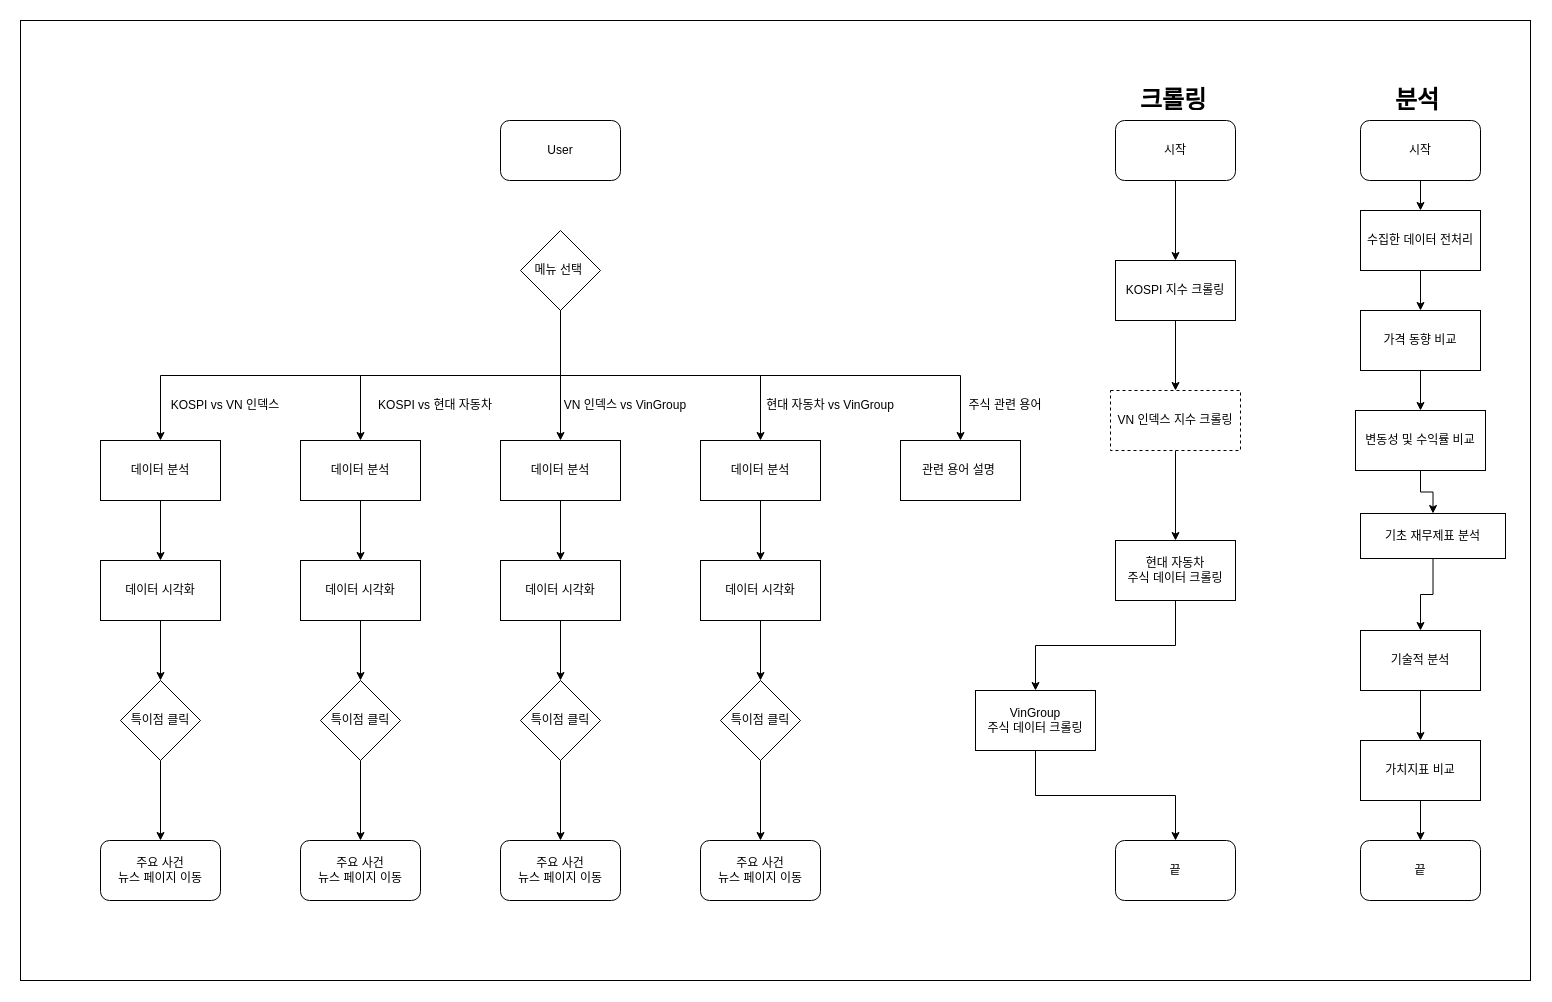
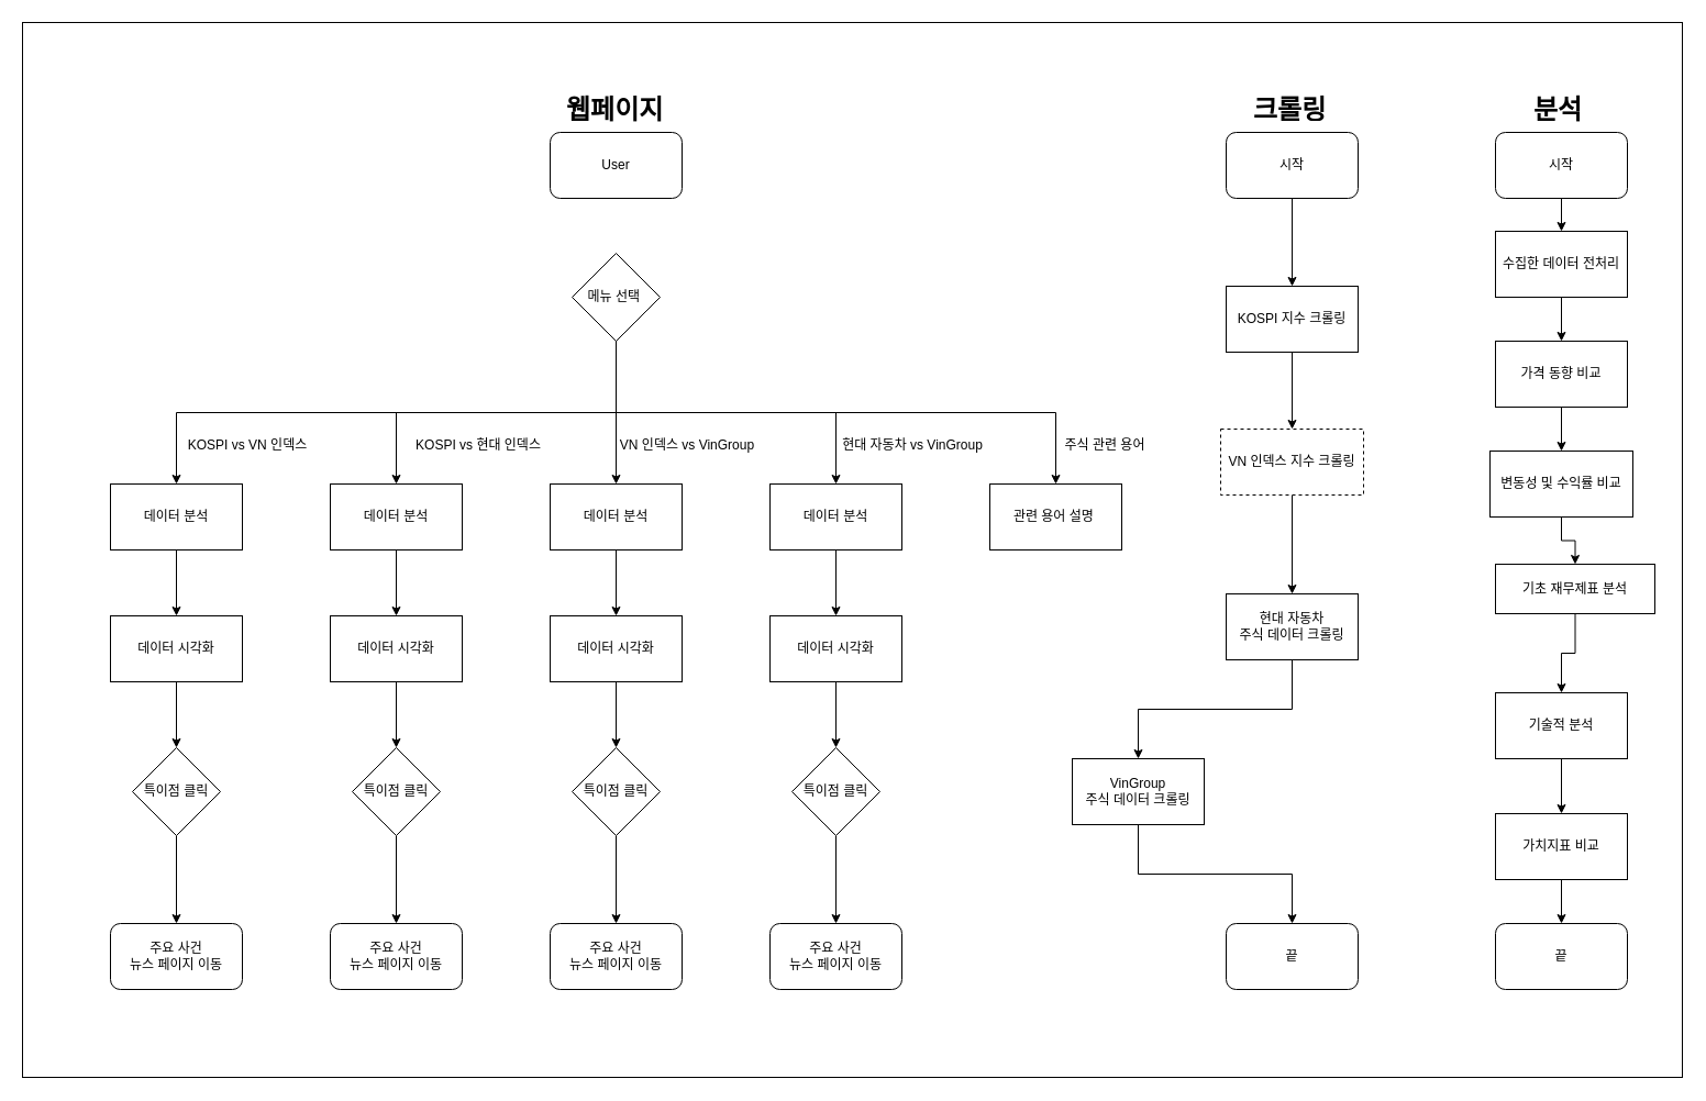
  <mxCell id="0" />
  <mxCell id="1" parent="0" />
  <mxCell id="2" value="" style="rounded=0;whiteSpace=wrap;html=1;" parent="1" vertex="1"><mxGeometry x="20" y="20" width="1510" height="960" as="geometry" /></mxCell>
  <mxCell id="3" value="User" style="rounded=1;whiteSpace=wrap;html=1;" parent="1" vertex="1"><mxGeometry x="500" y="120" width="120" height="60" as="geometry" /></mxCell>
  <mxCell id="4" style="edgeStyle=orthogonalEdgeStyle;rounded=0;orthogonalLoop=1;jettySize=auto;html=1;exitX=0.5;exitY=1;exitDx=0;exitDy=0;entryX=0.5;entryY=0;entryDx=0;entryDy=0;" parent="1" source="9" target="11" edge="1"><mxGeometry relative="1" as="geometry" /></mxCell>
  <mxCell id="5" style="edgeStyle=orthogonalEdgeStyle;rounded=0;orthogonalLoop=1;jettySize=auto;html=1;exitX=0.5;exitY=1;exitDx=0;exitDy=0;entryX=0.5;entryY=0;entryDx=0;entryDy=0;" parent="1" source="9" target="13" edge="1"><mxGeometry relative="1" as="geometry" /></mxCell>
  <mxCell id="6" style="edgeStyle=orthogonalEdgeStyle;rounded=0;orthogonalLoop=1;jettySize=auto;html=1;exitX=0.5;exitY=1;exitDx=0;exitDy=0;entryX=0.5;entryY=0;entryDx=0;entryDy=0;" parent="1" source="9" target="15" edge="1"><mxGeometry relative="1" as="geometry" /></mxCell>
  <mxCell id="7" style="edgeStyle=orthogonalEdgeStyle;rounded=0;orthogonalLoop=1;jettySize=auto;html=1;exitX=0.5;exitY=1;exitDx=0;exitDy=0;entryX=0.5;entryY=0;entryDx=0;entryDy=0;" parent="1" source="9" target="17" edge="1"><mxGeometry relative="1" as="geometry" /></mxCell>
  <mxCell id="8" style="edgeStyle=orthogonalEdgeStyle;rounded=0;orthogonalLoop=1;jettySize=auto;html=1;exitX=0.5;exitY=1;exitDx=0;exitDy=0;entryX=0.5;entryY=0;entryDx=0;entryDy=0;" parent="1" source="9" target="18" edge="1"><mxGeometry relative="1" as="geometry" /></mxCell>
  <mxCell id="9" value="메뉴 선택&amp;nbsp;" style="rhombus;whiteSpace=wrap;html=1;" parent="1" vertex="1"><mxGeometry x="520" y="230" width="80" height="80" as="geometry" /></mxCell>
  <mxCell id="10" style="edgeStyle=orthogonalEdgeStyle;rounded=0;orthogonalLoop=1;jettySize=auto;html=1;exitX=0.5;exitY=1;exitDx=0;exitDy=0;entryX=0.5;entryY=0;entryDx=0;entryDy=0;" parent="1" source="11" target="20" edge="1"><mxGeometry relative="1" as="geometry" /></mxCell>
  <mxCell id="11" value="데이터 분석" style="rounded=0;whiteSpace=wrap;html=1;" parent="1" vertex="1"><mxGeometry x="100" y="440" width="120" height="60" as="geometry" /></mxCell>
  <mxCell id="12" style="edgeStyle=orthogonalEdgeStyle;rounded=0;orthogonalLoop=1;jettySize=auto;html=1;exitX=0.5;exitY=1;exitDx=0;exitDy=0;entryX=0.5;entryY=0;entryDx=0;entryDy=0;" parent="1" source="13" target="22" edge="1"><mxGeometry relative="1" as="geometry" /></mxCell>
  <mxCell id="13" value="데이터 분석" style="rounded=0;whiteSpace=wrap;html=1;" parent="1" vertex="1"><mxGeometry x="300" y="440" width="120" height="60" as="geometry" /></mxCell>
  <mxCell id="14" style="edgeStyle=orthogonalEdgeStyle;rounded=0;orthogonalLoop=1;jettySize=auto;html=1;exitX=0.5;exitY=1;exitDx=0;exitDy=0;entryX=0.5;entryY=0;entryDx=0;entryDy=0;" parent="1" source="15" target="24" edge="1"><mxGeometry relative="1" as="geometry" /></mxCell>
  <mxCell id="15" value="데이터 분석" style="rounded=0;whiteSpace=wrap;html=1;" parent="1" vertex="1"><mxGeometry x="500" y="440" width="120" height="60" as="geometry" /></mxCell>
  <mxCell id="16" style="edgeStyle=orthogonalEdgeStyle;rounded=0;orthogonalLoop=1;jettySize=auto;html=1;exitX=0.5;exitY=1;exitDx=0;exitDy=0;entryX=0.5;entryY=0;entryDx=0;entryDy=0;" parent="1" source="17" target="26" edge="1"><mxGeometry relative="1" as="geometry" /></mxCell>
  <mxCell id="17" value="데이터 분석" style="rounded=0;whiteSpace=wrap;html=1;" parent="1" vertex="1"><mxGeometry x="700" y="440" width="120" height="60" as="geometry" /></mxCell>
  <mxCell id="18" value="관련 용어 설명&amp;nbsp;" style="rounded=0;whiteSpace=wrap;html=1;" parent="1" vertex="1"><mxGeometry x="900" y="440" width="120" height="60" as="geometry" /></mxCell>
  <mxCell id="19" style="edgeStyle=orthogonalEdgeStyle;rounded=0;orthogonalLoop=1;jettySize=auto;html=1;exitX=0.5;exitY=1;exitDx=0;exitDy=0;entryX=0.5;entryY=0;entryDx=0;entryDy=0;" parent="1" source="20" target="28" edge="1"><mxGeometry relative="1" as="geometry" /></mxCell>
  <mxCell id="20" value="데이터 시각화" style="rounded=0;whiteSpace=wrap;html=1;" parent="1" vertex="1"><mxGeometry x="100" y="560" width="120" height="60" as="geometry" /></mxCell>
  <mxCell id="21" style="edgeStyle=orthogonalEdgeStyle;rounded=0;orthogonalLoop=1;jettySize=auto;html=1;exitX=0.5;exitY=1;exitDx=0;exitDy=0;entryX=0.5;entryY=0;entryDx=0;entryDy=0;" parent="1" source="22" target="30" edge="1"><mxGeometry relative="1" as="geometry" /></mxCell>
  <mxCell id="22" value="데이터 시각화" style="rounded=0;whiteSpace=wrap;html=1;" parent="1" vertex="1"><mxGeometry x="300" y="560" width="120" height="60" as="geometry" /></mxCell>
  <mxCell id="23" style="edgeStyle=orthogonalEdgeStyle;rounded=0;orthogonalLoop=1;jettySize=auto;html=1;exitX=0.5;exitY=1;exitDx=0;exitDy=0;entryX=0.5;entryY=0;entryDx=0;entryDy=0;" parent="1" source="24" target="32" edge="1"><mxGeometry relative="1" as="geometry" /></mxCell>
  <mxCell id="24" value="데이터 시각화" style="rounded=0;whiteSpace=wrap;html=1;" parent="1" vertex="1"><mxGeometry x="500" y="560" width="120" height="60" as="geometry" /></mxCell>
  <mxCell id="25" style="edgeStyle=orthogonalEdgeStyle;rounded=0;orthogonalLoop=1;jettySize=auto;html=1;exitX=0.5;exitY=1;exitDx=0;exitDy=0;entryX=0.5;entryY=0;entryDx=0;entryDy=0;" parent="1" source="26" target="34" edge="1"><mxGeometry relative="1" as="geometry" /></mxCell>
  <mxCell id="26" value="데이터 시각화" style="rounded=0;whiteSpace=wrap;html=1;" parent="1" vertex="1"><mxGeometry x="700" y="560" width="120" height="60" as="geometry" /></mxCell>
  <mxCell id="27" style="edgeStyle=orthogonalEdgeStyle;rounded=0;orthogonalLoop=1;jettySize=auto;html=1;exitX=0.5;exitY=1;exitDx=0;exitDy=0;entryX=0.5;entryY=0;entryDx=0;entryDy=0;" parent="1" source="28" target="35" edge="1"><mxGeometry relative="1" as="geometry" /></mxCell>
  <mxCell id="28" value="특이점 클릭" style="rhombus;whiteSpace=wrap;html=1;" parent="1" vertex="1"><mxGeometry x="120" y="680" width="80" height="80" as="geometry" /></mxCell>
  <mxCell id="29" style="edgeStyle=orthogonalEdgeStyle;rounded=0;orthogonalLoop=1;jettySize=auto;html=1;exitX=0.5;exitY=1;exitDx=0;exitDy=0;entryX=0.5;entryY=0;entryDx=0;entryDy=0;" parent="1" source="30" target="36" edge="1"><mxGeometry relative="1" as="geometry" /></mxCell>
  <mxCell id="30" value="특이점 클릭" style="rhombus;whiteSpace=wrap;html=1;" parent="1" vertex="1"><mxGeometry x="320" y="680" width="80" height="80" as="geometry" /></mxCell>
  <mxCell id="31" style="edgeStyle=orthogonalEdgeStyle;rounded=0;orthogonalLoop=1;jettySize=auto;html=1;exitX=0.5;exitY=1;exitDx=0;exitDy=0;entryX=0.5;entryY=0;entryDx=0;entryDy=0;" parent="1" source="32" target="37" edge="1"><mxGeometry relative="1" as="geometry" /></mxCell>
  <mxCell id="32" value="특이점 클릭" style="rhombus;whiteSpace=wrap;html=1;" parent="1" vertex="1"><mxGeometry x="520" y="680" width="80" height="80" as="geometry" /></mxCell>
  <mxCell id="33" style="edgeStyle=orthogonalEdgeStyle;rounded=0;orthogonalLoop=1;jettySize=auto;html=1;exitX=0.5;exitY=1;exitDx=0;exitDy=0;entryX=0.5;entryY=0;entryDx=0;entryDy=0;" parent="1" source="34" target="38" edge="1"><mxGeometry relative="1" as="geometry" /></mxCell>
  <mxCell id="34" value="특이점 클릭" style="rhombus;whiteSpace=wrap;html=1;" parent="1" vertex="1"><mxGeometry x="720" y="680" width="80" height="80" as="geometry" /></mxCell>
  <mxCell id="35" value="주요 사건 &lt;br&gt;뉴스 페이지 이동" style="rounded=1;whiteSpace=wrap;html=1;" parent="1" vertex="1"><mxGeometry x="100" y="840" width="120" height="60" as="geometry" /></mxCell>
  <mxCell id="36" value="주요 사건 &lt;br&gt;뉴스 페이지 이동" style="rounded=1;whiteSpace=wrap;html=1;" parent="1" vertex="1"><mxGeometry x="300" y="840" width="120" height="60" as="geometry" /></mxCell>
  <mxCell id="37" value="주요 사건 &lt;br&gt;뉴스 페이지 이동" style="rounded=1;whiteSpace=wrap;html=1;" parent="1" vertex="1"><mxGeometry x="500" y="840" width="120" height="60" as="geometry" /></mxCell>
  <mxCell id="38" value="주요 사건 &lt;br&gt;뉴스 페이지 이동" style="rounded=1;whiteSpace=wrap;html=1;" parent="1" vertex="1"><mxGeometry x="700" y="840" width="120" height="60" as="geometry" /></mxCell>
  <mxCell id="39" style="edgeStyle=orthogonalEdgeStyle;rounded=0;orthogonalLoop=1;jettySize=auto;html=1;exitX=0.5;exitY=1;exitDx=0;exitDy=0;entryX=0.5;entryY=0;entryDx=0;entryDy=0;" parent="1" source="40" target="42" edge="1"><mxGeometry relative="1" as="geometry" /></mxCell>
  <mxCell id="40" value="시작" style="rounded=1;whiteSpace=wrap;html=1;" parent="1" vertex="1"><mxGeometry x="1115" y="120" width="120" height="60" as="geometry" /></mxCell>
  <mxCell id="41" style="edgeStyle=orthogonalEdgeStyle;rounded=0;orthogonalLoop=1;jettySize=auto;html=1;exitX=0.5;exitY=1;exitDx=0;exitDy=0;entryX=0.5;entryY=0;entryDx=0;entryDy=0;" parent="1" source="42" target="44" edge="1"><mxGeometry relative="1" as="geometry" /></mxCell>
  <mxCell id="42" value="KOSPI 지수 크롤링" style="rounded=0;whiteSpace=wrap;html=1;" parent="1" vertex="1"><mxGeometry x="1115" y="260" width="120" height="60" as="geometry" /></mxCell>
  <mxCell id="43" style="edgeStyle=orthogonalEdgeStyle;rounded=0;orthogonalLoop=1;jettySize=auto;html=1;exitX=0.5;exitY=1;exitDx=0;exitDy=0;entryX=0.5;entryY=0;entryDx=0;entryDy=0;" parent="1" source="44" target="46" edge="1"><mxGeometry relative="1" as="geometry" /></mxCell>
  <mxCell id="44" value="VN 인덱스 지수 크롤링" style="rounded=0;whiteSpace=wrap;html=1;dashed=1;" parent="1" vertex="1"><mxGeometry x="1110" y="390" width="130" height="60" as="geometry" /></mxCell>
  <mxCell id="45" style="edgeStyle=orthogonalEdgeStyle;rounded=0;orthogonalLoop=1;jettySize=auto;html=1;exitX=0.5;exitY=1;exitDx=0;exitDy=0;entryX=0.5;entryY=0;entryDx=0;entryDy=0;" parent="1" source="46" target="48" edge="1"><mxGeometry relative="1" as="geometry" /></mxCell>
  <mxCell id="46" value="현대 자동차 &lt;br&gt;주식 데이터 크롤링" style="rounded=0;whiteSpace=wrap;html=1;" parent="1" vertex="1"><mxGeometry x="1115" y="540" width="120" height="60" as="geometry" /></mxCell>
  <mxCell id="47" style="edgeStyle=orthogonalEdgeStyle;rounded=0;orthogonalLoop=1;jettySize=auto;html=1;exitX=0.5;exitY=1;exitDx=0;exitDy=0;entryX=0.5;entryY=0;entryDx=0;entryDy=0;" parent="1" source="48" target="54" edge="1"><mxGeometry relative="1" as="geometry" /></mxCell>
  <mxCell id="48" value="VinGroup &lt;br&gt;주식 데이터 크롤링" style="rounded=0;whiteSpace=wrap;html=1;" parent="1" vertex="1"><mxGeometry x="975" y="690" width="120" height="60" as="geometry" /></mxCell>
  <mxCell id="49" value="KOSPI vs VN 인덱스" style="text;html=1;strokeColor=none;fillColor=none;align=center;verticalAlign=middle;whiteSpace=wrap;rounded=0;" parent="1" vertex="1"><mxGeometry x="160" y="390" width="130" height="30" as="geometry" /></mxCell>
- <mxCell id="50" value="KOSPI vs 현대 자동차" style="text;html=1;strokeColor=none;fillColor=none;align=center;verticalAlign=middle;whiteSpace=wrap;rounded=0;" parent="1" vertex="1"><mxGeometry x="370" y="390" width="130" height="30" as="geometry" /></mxCell>
+ <mxCell id="50" value="KOSPI vs 현대 인덱스" style="text;html=1;strokeColor=none;fillColor=none;align=center;verticalAlign=middle;whiteSpace=wrap;rounded=0;" parent="1" vertex="1"><mxGeometry x="370" y="390" width="130" height="30" as="geometry" /></mxCell>
  <mxCell id="51" value="VN 인덱스 vs VinGroup" style="text;html=1;strokeColor=none;fillColor=none;align=center;verticalAlign=middle;whiteSpace=wrap;rounded=0;" parent="1" vertex="1"><mxGeometry x="560" y="390" width="130" height="30" as="geometry" /></mxCell>
  <mxCell id="52" value="현대 자동차 vs VinGroup" style="text;html=1;strokeColor=none;fillColor=none;align=center;verticalAlign=middle;whiteSpace=wrap;rounded=0;" parent="1" vertex="1"><mxGeometry x="760" y="390" width="140" height="30" as="geometry" /></mxCell>
  <mxCell id="53" value="주식 관련 용어" style="text;html=1;strokeColor=none;fillColor=none;align=center;verticalAlign=middle;whiteSpace=wrap;rounded=0;" parent="1" vertex="1"><mxGeometry x="960" y="390" width="90" height="30" as="geometry" /></mxCell>
  <mxCell id="54" value="끝" style="rounded=1;whiteSpace=wrap;html=1;" parent="1" vertex="1"><mxGeometry x="1115" y="840" width="120" height="60" as="geometry" /></mxCell>
  <mxCell id="55" value="&lt;h1&gt;크롤링&lt;/h1&gt;" style="text;html=1;strokeColor=none;fillColor=none;spacing=5;spacingTop=-20;whiteSpace=wrap;overflow=hidden;rounded=0;" parent="1" vertex="1"><mxGeometry x="1135" y="80" width="80" height="30" as="geometry" /></mxCell>
+ <mxCell id="56" value="&lt;h1&gt;웹페이지&lt;/h1&gt;" style="text;html=1;strokeColor=none;fillColor=none;spacing=5;spacingTop=-20;whiteSpace=wrap;overflow=hidden;rounded=0;" parent="1" vertex="1"><mxGeometry x="510" y="80" width="110" height="40" as="geometry" /></mxCell>
  <mxCell id="57" value="&lt;h1&gt;분석&lt;/h1&gt;" style="text;html=1;strokeColor=none;fillColor=none;spacing=5;spacingTop=-20;whiteSpace=wrap;overflow=hidden;rounded=0;" parent="1" vertex="1"><mxGeometry x="1390" y="80" width="60" height="40" as="geometry" /></mxCell>
  <mxCell id="58" style="edgeStyle=orthogonalEdgeStyle;rounded=0;orthogonalLoop=1;jettySize=auto;html=1;exitX=0.5;exitY=1;exitDx=0;exitDy=0;entryX=0.5;entryY=0;entryDx=0;entryDy=0;" parent="1" source="59" target="61" edge="1"><mxGeometry relative="1" as="geometry" /></mxCell>
  <mxCell id="59" value="시작" style="rounded=1;whiteSpace=wrap;html=1;" parent="1" vertex="1"><mxGeometry x="1360" y="120" width="120" height="60" as="geometry" /></mxCell>
  <mxCell id="60" style="edgeStyle=orthogonalEdgeStyle;rounded=0;orthogonalLoop=1;jettySize=auto;html=1;exitX=0.5;exitY=1;exitDx=0;exitDy=0;entryX=0.5;entryY=0;entryDx=0;entryDy=0;" parent="1" source="61" target="63" edge="1"><mxGeometry relative="1" as="geometry" /></mxCell>
  <mxCell id="61" value="수집한 데이터 전처리" style="rounded=0;whiteSpace=wrap;html=1;" parent="1" vertex="1"><mxGeometry x="1360" y="210" width="120" height="60" as="geometry" /></mxCell>
  <mxCell id="62" style="edgeStyle=orthogonalEdgeStyle;rounded=0;orthogonalLoop=1;jettySize=auto;html=1;exitX=0.5;exitY=1;exitDx=0;exitDy=0;entryX=0.5;entryY=0;entryDx=0;entryDy=0;" parent="1" source="63" target="65" edge="1"><mxGeometry relative="1" as="geometry" /></mxCell>
  <mxCell id="63" value="가격 동향 비교" style="rounded=0;whiteSpace=wrap;html=1;" parent="1" vertex="1"><mxGeometry x="1360" y="310" width="120" height="60" as="geometry" /></mxCell>
  <mxCell id="64" style="edgeStyle=orthogonalEdgeStyle;rounded=0;orthogonalLoop=1;jettySize=auto;html=1;exitX=0.5;exitY=1;exitDx=0;exitDy=0;entryX=0.5;entryY=0;entryDx=0;entryDy=0;" parent="1" source="65" target="67" edge="1"><mxGeometry relative="1" as="geometry" /></mxCell>
  <mxCell id="65" value="변동성 및 수익률 비교" style="rounded=0;whiteSpace=wrap;html=1;" parent="1" vertex="1"><mxGeometry x="1355" y="410" width="130" height="60" as="geometry" /></mxCell>
  <mxCell id="66" style="edgeStyle=orthogonalEdgeStyle;rounded=0;orthogonalLoop=1;jettySize=auto;html=1;exitX=0.5;exitY=1;exitDx=0;exitDy=0;entryX=0.5;entryY=0;entryDx=0;entryDy=0;" parent="1" source="67" target="69" edge="1"><mxGeometry relative="1" as="geometry" /></mxCell>
  <mxCell id="67" value="기초 재무제표 분석" style="rounded=0;whiteSpace=wrap;html=1;" parent="1" vertex="1"><mxGeometry x="1360" y="513" width="145" height="45" as="geometry" /></mxCell>
  <mxCell id="68" style="edgeStyle=orthogonalEdgeStyle;rounded=0;orthogonalLoop=1;jettySize=auto;html=1;exitX=0.5;exitY=1;exitDx=0;exitDy=0;entryX=0.5;entryY=0;entryDx=0;entryDy=0;" parent="1" source="69" target="71" edge="1"><mxGeometry relative="1" as="geometry" /></mxCell>
  <mxCell id="69" value="기술적 분석" style="rounded=0;whiteSpace=wrap;html=1;" parent="1" vertex="1"><mxGeometry x="1360" y="630" width="120" height="60" as="geometry" /></mxCell>
  <mxCell id="70" style="edgeStyle=orthogonalEdgeStyle;rounded=0;orthogonalLoop=1;jettySize=auto;html=1;exitX=0.5;exitY=1;exitDx=0;exitDy=0;entryX=0.5;entryY=0;entryDx=0;entryDy=0;" parent="1" source="71" target="72" edge="1"><mxGeometry relative="1" as="geometry" /></mxCell>
  <mxCell id="71" value="가치지표 비교" style="rounded=0;whiteSpace=wrap;html=1;" parent="1" vertex="1"><mxGeometry x="1360" y="740" width="120" height="60" as="geometry" /></mxCell>
  <mxCell id="72" value="끝" style="rounded=1;whiteSpace=wrap;html=1;" parent="1" vertex="1"><mxGeometry x="1360" y="840" width="120" height="60" as="geometry" /></mxCell>
